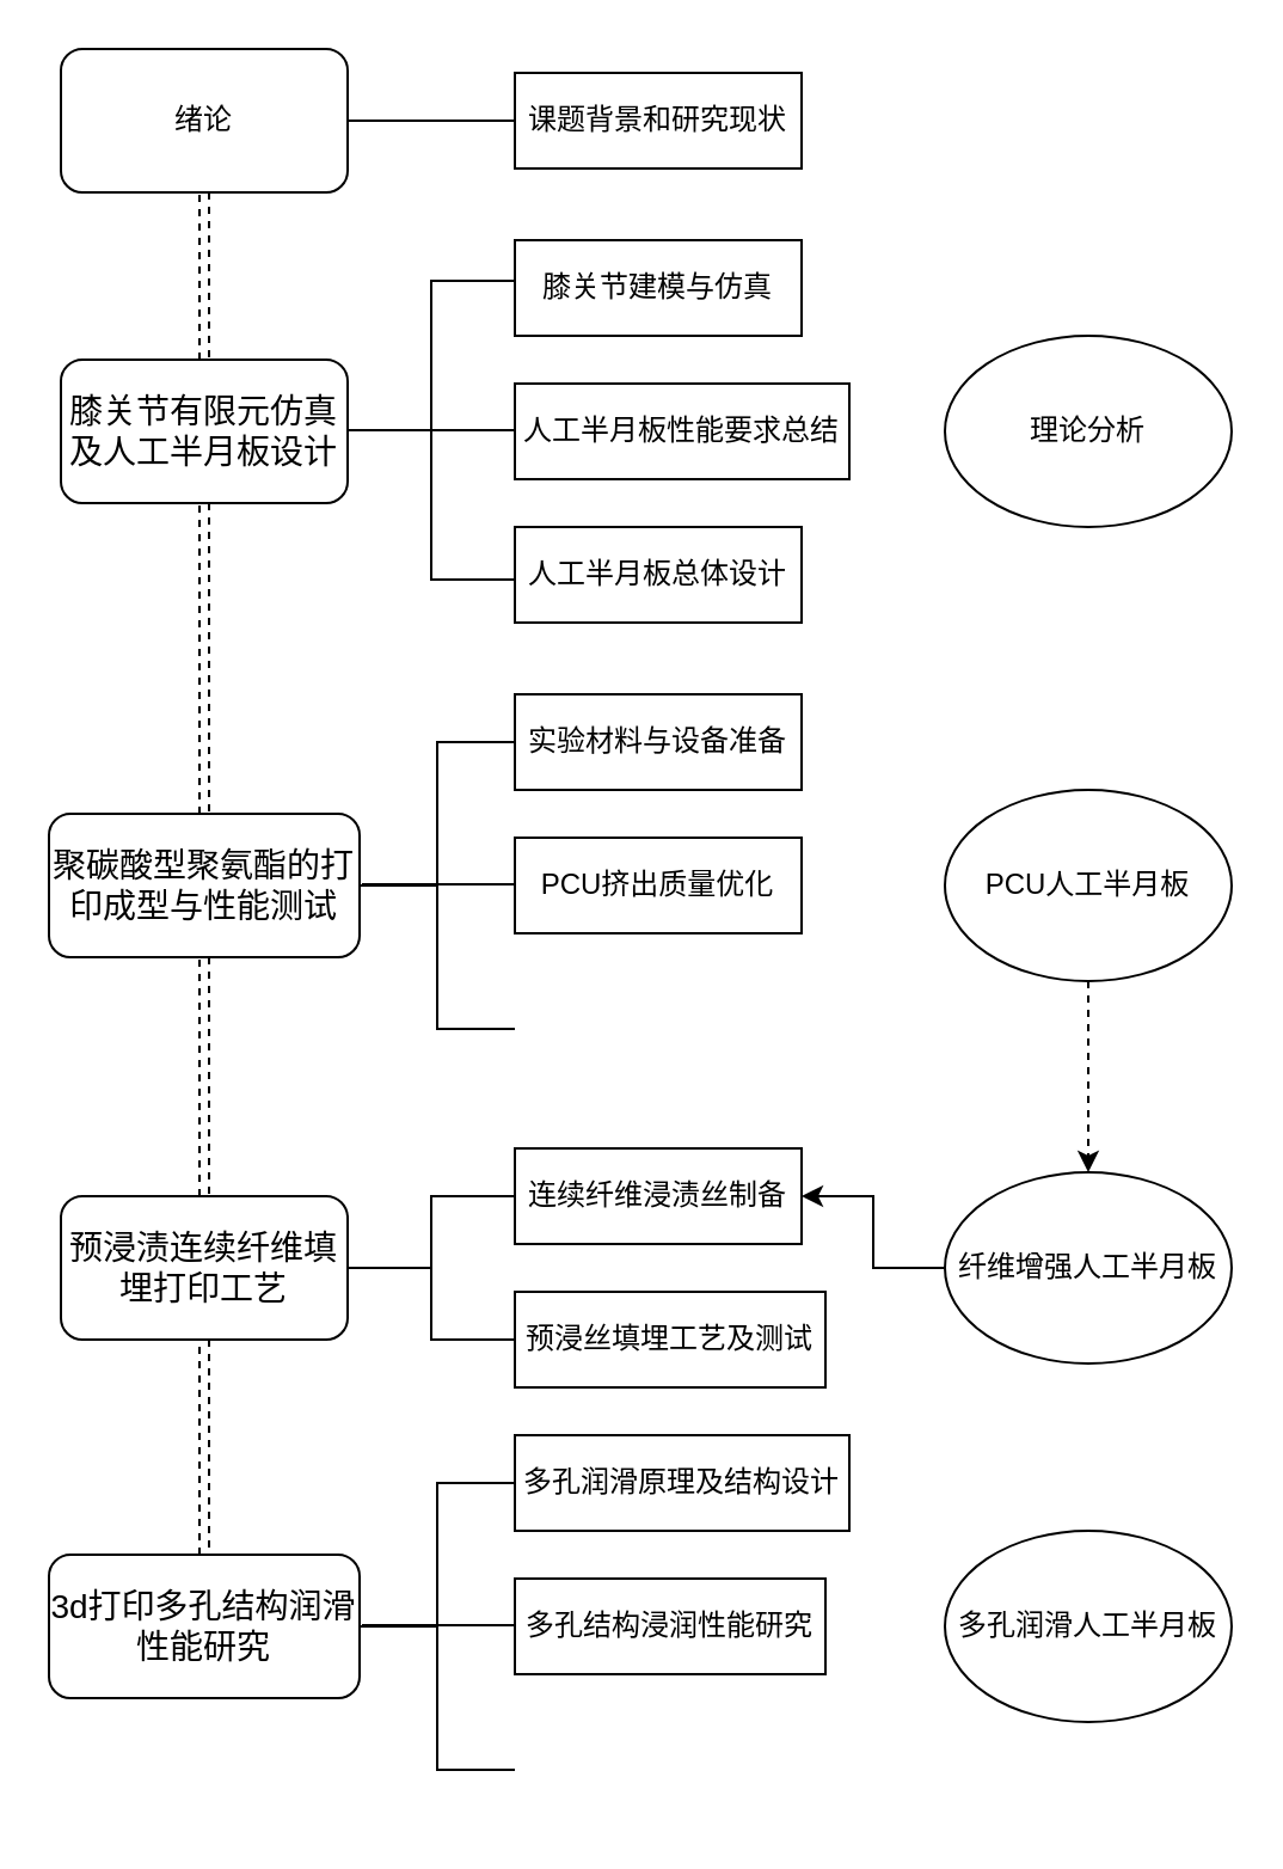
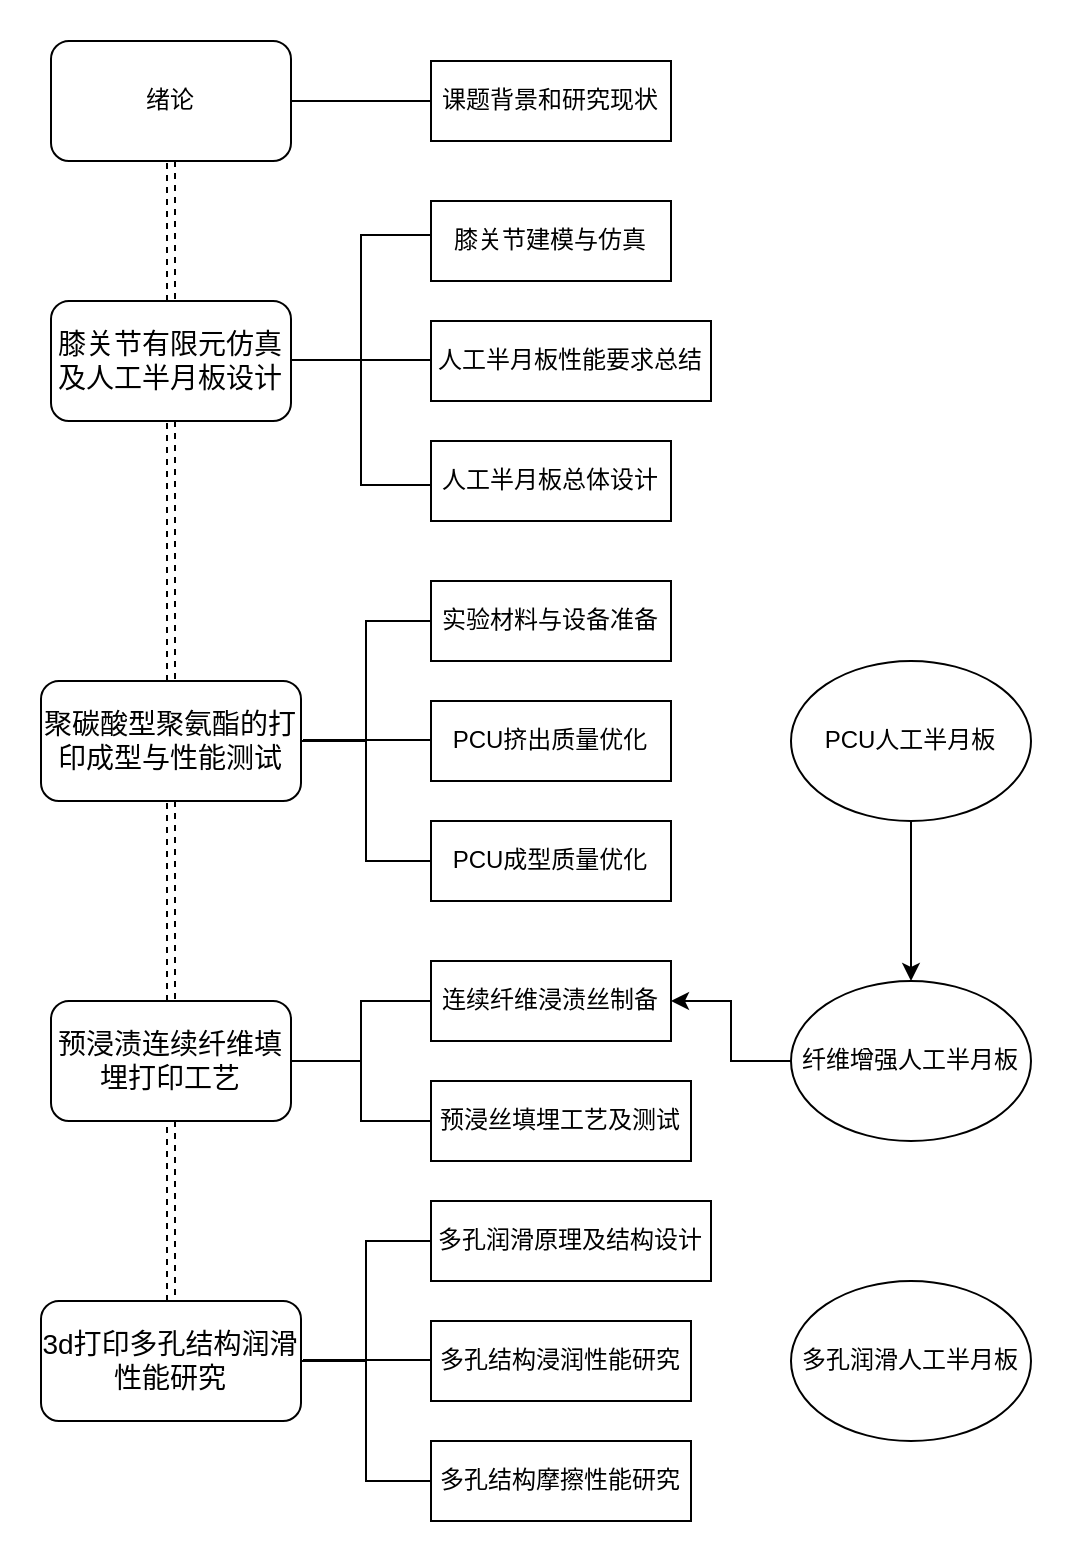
  <mxCell id="0" />
  <mxCell id="1" parent="0" />
  <mxCell id="2" value="" style="edgeStyle=orthogonalEdgeStyle;rounded=0;orthogonalLoop=1;jettySize=auto;html=1;shape=link;strokeColor=default;dashed=1;" edge="1" parent="1" source="3" target="5"><mxGeometry relative="1" as="geometry" /></mxCell>
  <mxCell id="3" value="绪论" style="rounded=1;whiteSpace=wrap;html=1;" vertex="1" parent="1"><mxGeometry x="25" y="20" width="120" height="60" as="geometry" /></mxCell>
  <mxCell id="4" value="" style="edgeStyle=orthogonalEdgeStyle;shape=link;rounded=0;orthogonalLoop=1;jettySize=auto;html=1;dashed=1;strokeColor=default;" edge="1" parent="1" source="5" target="7"><mxGeometry relative="1" as="geometry" /></mxCell>
  <mxCell id="5" value="&lt;span style=&quot;font-size: 10.5pt&quot;&gt;膝关节有限元仿真及人工半月板设计&lt;/span&gt;" style="whiteSpace=wrap;html=1;rounded=1;" vertex="1" parent="1"><mxGeometry x="25" y="150" width="120" height="60" as="geometry" /></mxCell>
  <mxCell id="6" value="" style="edgeStyle=orthogonalEdgeStyle;shape=link;rounded=0;orthogonalLoop=1;jettySize=auto;html=1;dashed=1;strokeColor=default;" edge="1" parent="1" source="7" target="9"><mxGeometry relative="1" as="geometry" /></mxCell>
  <mxCell id="7" value="&lt;span style=&quot;font-size: 10.5pt&quot;&gt;聚碳酸型聚氨酯的打印成型与性能测试&lt;/span&gt;" style="whiteSpace=wrap;html=1;rounded=1;" vertex="1" parent="1"><mxGeometry x="20" y="340" width="130" height="60" as="geometry" /></mxCell>
  <mxCell id="8" value="" style="edgeStyle=orthogonalEdgeStyle;shape=link;rounded=0;orthogonalLoop=1;jettySize=auto;html=1;dashed=1;strokeColor=default;" edge="1" parent="1" source="9" target="10"><mxGeometry relative="1" as="geometry" /></mxCell>
  <mxCell id="9" value="&lt;span style=&quot;font-size: 10.5pt&quot;&gt;预浸渍连续纤维填埋打印工艺&lt;/span&gt;" style="whiteSpace=wrap;html=1;rounded=1;" vertex="1" parent="1"><mxGeometry x="25" y="500" width="120" height="60" as="geometry" /></mxCell>
  <mxCell id="10" value="&lt;span lang=&quot;EN-US&quot; style=&quot;font-size: 10.5pt&quot;&gt;3d&lt;/span&gt;&lt;span style=&quot;font-size: 10.5pt&quot;&gt;打印多孔结构润滑性能研究&lt;/span&gt;" style="whiteSpace=wrap;html=1;rounded=1;" vertex="1" parent="1"><mxGeometry x="20" y="650" width="130" height="60" as="geometry" /></mxCell>
  <mxCell id="11" value="课题背景和研究现状" style="rounded=0;whiteSpace=wrap;html=1;" vertex="1" parent="1"><mxGeometry x="215" y="30" width="120" height="40" as="geometry" /></mxCell>
  <mxCell id="12" value="" style="endArrow=none;html=1;rounded=0;strokeColor=default;exitX=1;exitY=0.5;exitDx=0;exitDy=0;entryX=0;entryY=0.5;entryDx=0;entryDy=0;" edge="1" parent="1" source="3" target="11"><mxGeometry width="50" height="50" relative="1" as="geometry"><mxPoint x="165" y="70" as="sourcePoint" /><mxPoint x="215" y="30" as="targetPoint" /></mxGeometry></mxCell>
  <mxCell id="13" value="膝关节建模与仿真" style="rounded=0;whiteSpace=wrap;html=1;" vertex="1" parent="1"><mxGeometry x="215" y="100" width="120" height="40" as="geometry" /></mxCell>
  <mxCell id="14" value="人工半月板性能要求总结" style="rounded=0;whiteSpace=wrap;html=1;" vertex="1" parent="1"><mxGeometry x="215" y="160" width="140" height="40" as="geometry" /></mxCell>
  <mxCell id="15" value="" style="strokeWidth=1;html=1;shape=mxgraph.flowchart.annotation_2;align=left;labelPosition=right;pointerEvents=1;" vertex="1" parent="1"><mxGeometry x="145" y="117" width="70" height="125" as="geometry" /></mxCell>
  <mxCell id="16" value="人工半月板总体设计" style="rounded=0;whiteSpace=wrap;html=1;" vertex="1" parent="1"><mxGeometry x="215" y="220" width="120" height="40" as="geometry" /></mxCell>
  <mxCell id="17" value="" style="strokeWidth=1;html=1;shape=mxgraph.flowchart.annotation_2;align=left;labelPosition=right;pointerEvents=1;" vertex="1" parent="1"><mxGeometry x="150" y="310" width="65" height="120" as="geometry" /></mxCell>
  <mxCell id="18" value="实验材料与设备准备" style="rounded=0;whiteSpace=wrap;html=1;strokeWidth=1;" vertex="1" parent="1"><mxGeometry x="215" y="290" width="120" height="40" as="geometry" /></mxCell>
  <mxCell id="19" value="PCU挤出质量优化" style="rounded=0;whiteSpace=wrap;html=1;strokeWidth=1;" vertex="1" parent="1"><mxGeometry x="215" y="350" width="120" height="40" as="geometry" /></mxCell>
+ <mxCell id="20" value="PCU成型质量优化" style="rounded=0;whiteSpace=wrap;html=1;strokeWidth=1;" vertex="1" parent="1"><mxGeometry x="215" y="410" width="120" height="40" as="geometry" /></mxCell>
  <mxCell id="21" value="" style="endArrow=none;html=1;rounded=0;strokeColor=default;exitX=1;exitY=0.5;exitDx=0;exitDy=0;entryX=0;entryY=0.5;entryDx=0;entryDy=0;" edge="1" parent="1"><mxGeometry width="50" height="50" relative="1" as="geometry"><mxPoint x="145" y="179.5" as="sourcePoint" /><mxPoint x="215" y="179.5" as="targetPoint" /></mxGeometry></mxCell>
  <mxCell id="22" value="" style="endArrow=none;html=1;rounded=0;strokeColor=default;exitX=1;exitY=0.5;exitDx=0;exitDy=0;entryX=0;entryY=0.5;entryDx=0;entryDy=0;" edge="1" parent="1"><mxGeometry width="50" height="50" relative="1" as="geometry"><mxPoint x="151" y="369.5" as="sourcePoint" /><mxPoint x="215" y="369.5" as="targetPoint" /></mxGeometry></mxCell>
  <mxCell id="23" value="连续纤维浸渍丝制备" style="rounded=0;whiteSpace=wrap;html=1;" vertex="1" parent="1"><mxGeometry x="215" y="480" width="120" height="40" as="geometry" /></mxCell>
  <mxCell id="24" value="" style="strokeWidth=1;html=1;shape=mxgraph.flowchart.annotation_2;align=left;labelPosition=right;pointerEvents=1;" vertex="1" parent="1"><mxGeometry x="145" y="500" width="70" height="60" as="geometry" /></mxCell>
  <mxCell id="25" value="预浸丝填埋工艺及测试" style="rounded=0;whiteSpace=wrap;html=1;" vertex="1" parent="1"><mxGeometry x="215" y="540" width="130" height="40" as="geometry" /></mxCell>
  <mxCell id="26" value="" style="strokeWidth=1;html=1;shape=mxgraph.flowchart.annotation_2;align=left;labelPosition=right;pointerEvents=1;" vertex="1" parent="1"><mxGeometry x="150" y="620" width="65" height="120" as="geometry" /></mxCell>
  <mxCell id="27" value="多孔润滑原理及结构设计" style="rounded=0;whiteSpace=wrap;html=1;strokeWidth=1;" vertex="1" parent="1"><mxGeometry x="215" y="600" width="140" height="40" as="geometry" /></mxCell>
  <mxCell id="28" value="多孔结构浸润性能研究" style="rounded=0;whiteSpace=wrap;html=1;strokeWidth=1;" vertex="1" parent="1"><mxGeometry x="215" y="660" width="130" height="40" as="geometry" /></mxCell>
+ <mxCell id="29" value="多孔结构摩擦性能研究" style="rounded=0;whiteSpace=wrap;html=1;strokeWidth=1;" vertex="1" parent="1"><mxGeometry x="215" y="720" width="130" height="40" as="geometry" /></mxCell>
  <mxCell id="30" value="" style="endArrow=none;html=1;rounded=0;strokeColor=default;exitX=1;exitY=0.5;exitDx=0;exitDy=0;entryX=0;entryY=0.5;entryDx=0;entryDy=0;" edge="1" parent="1"><mxGeometry width="50" height="50" relative="1" as="geometry"><mxPoint x="151" y="679.5" as="sourcePoint" /><mxPoint x="215" y="679.5" as="targetPoint" /></mxGeometry></mxCell>
- <mxCell id="31" value="理论分析" style="ellipse;whiteSpace=wrap;html=1;strokeWidth=1;" vertex="1" parent="1"><mxGeometry x="395" y="140" width="120" height="80" as="geometry" /></mxCell>
- <mxCell id="32" value="" style="edgeStyle=orthogonalEdgeStyle;rounded=0;orthogonalLoop=1;jettySize=auto;html=1;strokeColor=default;dashed=1;" edge="1" parent="1" source="33" target="35"><mxGeometry relative="1" as="geometry" /></mxCell>
+ <mxCell id="32" value="" style="edgeStyle=orthogonalEdgeStyle;rounded=0;orthogonalLoop=1;jettySize=auto;html=1;strokeColor=default;" edge="1" parent="1" source="33" target="35"><mxGeometry relative="1" as="geometry" /></mxCell>
  <mxCell id="33" value="PCU人工半月板" style="ellipse;whiteSpace=wrap;html=1;strokeWidth=1;" vertex="1" parent="1"><mxGeometry x="395" y="330" width="120" height="80" as="geometry" /></mxCell>
  <mxCell id="34" value="" style="edgeStyle=orthogonalEdgeStyle;rounded=0;orthogonalLoop=1;jettySize=auto;html=1;strokeColor=default;" edge="1" parent="1" source="35" target="23"><mxGeometry relative="1" as="geometry" /></mxCell>
  <mxCell id="35" value="纤维增强人工半月板" style="ellipse;whiteSpace=wrap;html=1;strokeWidth=1;" vertex="1" parent="1"><mxGeometry x="395" y="490" width="120" height="80" as="geometry" /></mxCell>
  <mxCell id="36" value="多孔润滑人工半月板" style="ellipse;whiteSpace=wrap;html=1;strokeWidth=1;" vertex="1" parent="1"><mxGeometry x="395" y="640" width="120" height="80" as="geometry" /></mxCell>
